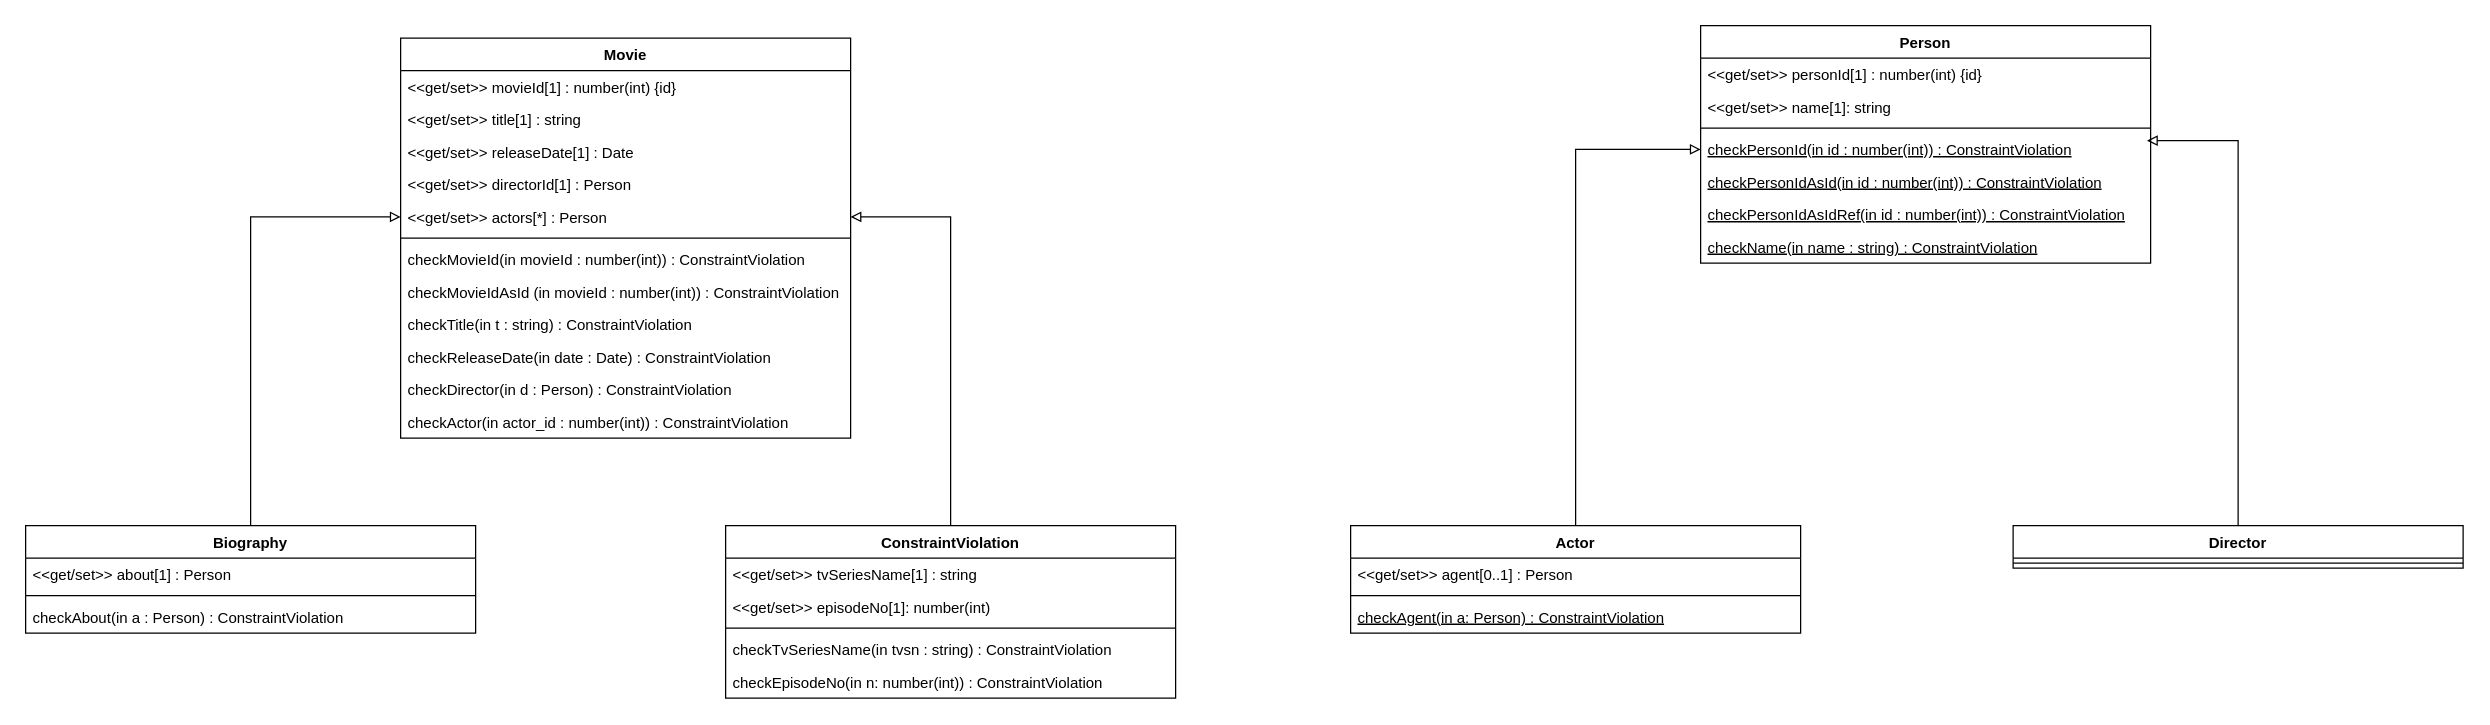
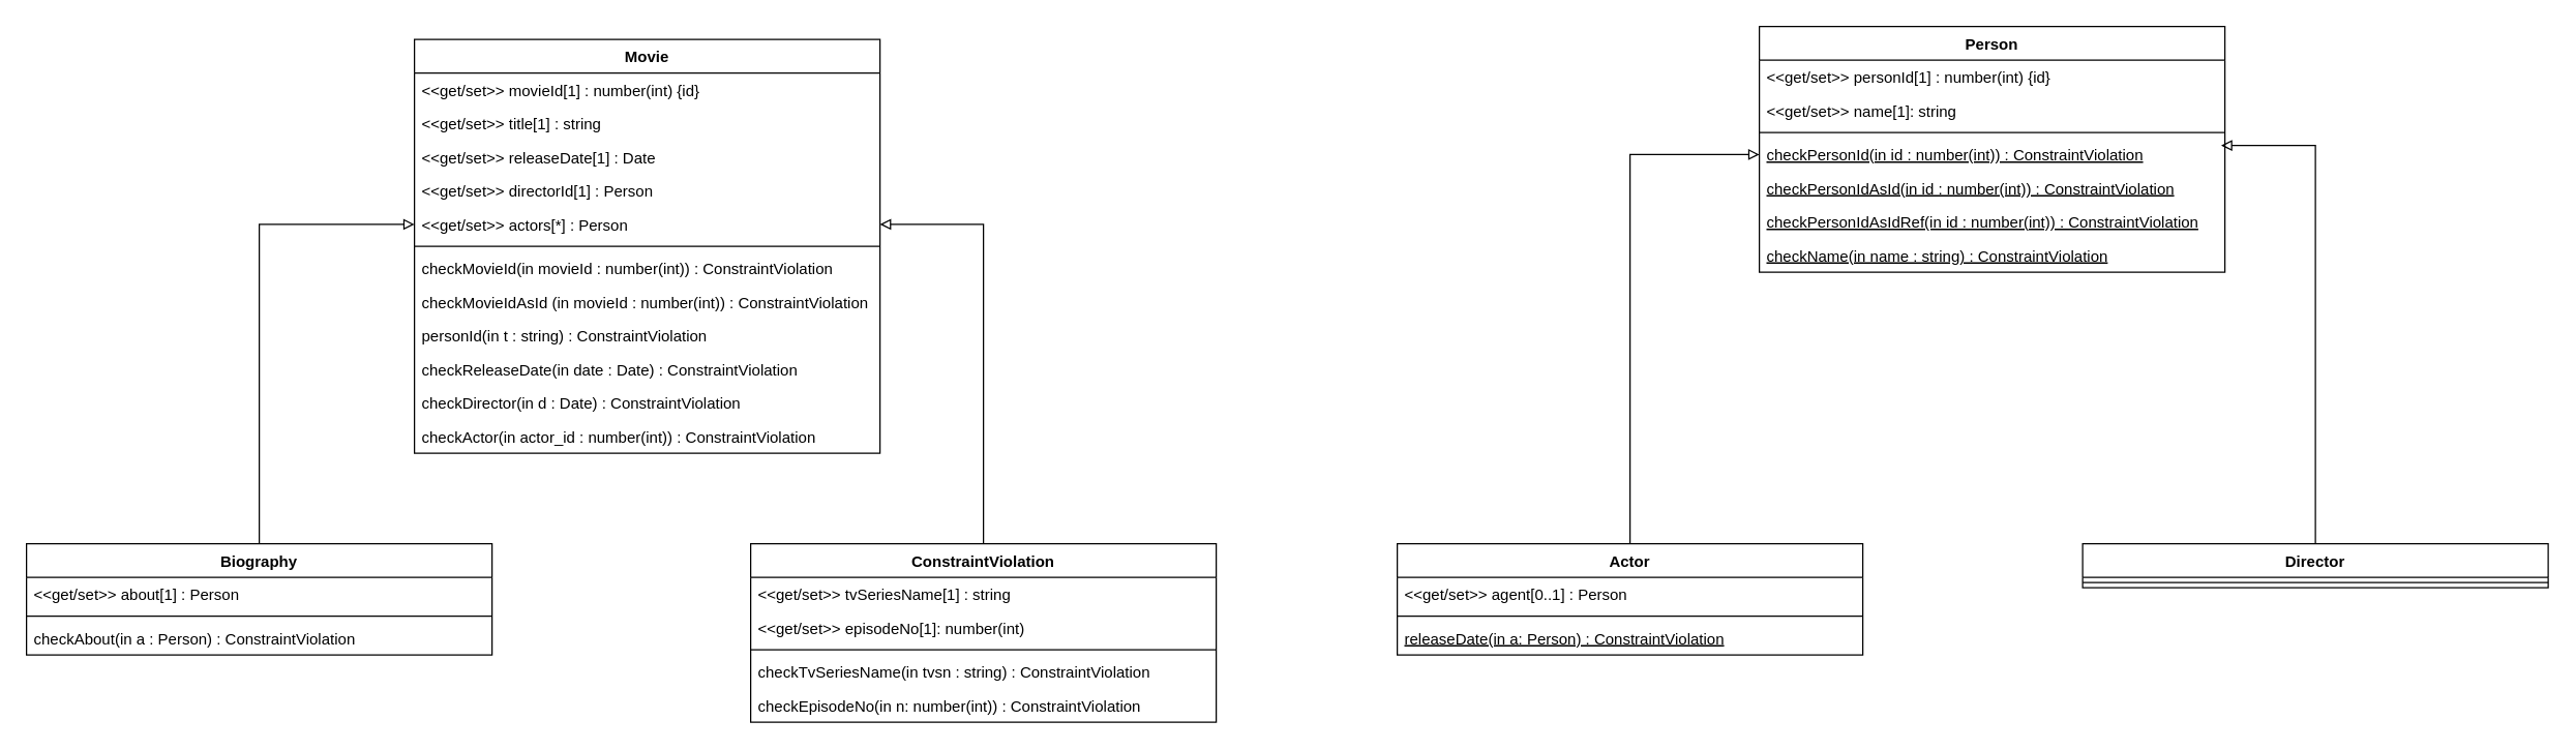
  <mxCell id="0" />
  <mxCell id="1" parent="0" />
  <mxCell id="2" style="edgeStyle=orthogonalEdgeStyle;rounded=0;orthogonalLoop=1;jettySize=auto;html=1;entryX=0;entryY=0.5;entryDx=0;entryDy=0;endArrow=block;endFill=0;strokeColor=#000000;strokeWidth=1;" edge="1" parent="1" source="3" target="28"><mxGeometry relative="1" as="geometry" /></mxCell>
  <mxCell id="3" value="Biography" style="swimlane;fontStyle=1;align=center;verticalAlign=top;childLayout=stackLayout;horizontal=1;startSize=26;horizontalStack=0;resizeParent=1;resizeParentMax=0;resizeLast=0;collapsible=1;marginBottom=0;" parent="1" vertex="1"><mxGeometry x="20" y="420" width="360" height="86" as="geometry"><mxRectangle x="30" y="80" width="70" height="26" as="alternateBounds" /></mxGeometry></mxCell>
  <mxCell id="4" value="&lt;&lt;get/set&gt;&gt; about[1] : Person" style="text;strokeColor=none;fillColor=none;align=left;verticalAlign=top;spacingLeft=4;spacingRight=4;overflow=hidden;rotatable=0;points=[[0,0.5],[1,0.5]];portConstraint=eastwest;" vertex="1" parent="3"><mxGeometry y="26" width="360" height="26" as="geometry" /></mxCell>
  <mxCell id="5" value="" style="line;strokeWidth=1;fillColor=none;align=left;verticalAlign=middle;spacingTop=-1;spacingLeft=3;spacingRight=3;rotatable=0;labelPosition=right;points=[];portConstraint=eastwest;" parent="3" vertex="1"><mxGeometry y="52" width="360" height="8" as="geometry" /></mxCell>
  <mxCell id="6" value="checkAbout(in a : Person) : ConstraintViolation" style="text;strokeColor=none;fillColor=none;align=left;verticalAlign=top;spacingLeft=4;spacingRight=4;overflow=hidden;rotatable=0;points=[[0,0.5],[1,0.5]];portConstraint=eastwest;" parent="3" vertex="1"><mxGeometry y="60" width="360" height="26" as="geometry" /></mxCell>
  <mxCell id="7" value="Person" style="swimlane;fontStyle=1;align=center;verticalAlign=top;childLayout=stackLayout;horizontal=1;startSize=26;horizontalStack=0;resizeParent=1;resizeParentMax=0;resizeLast=0;collapsible=1;marginBottom=0;" parent="1" vertex="1"><mxGeometry x="1360" y="20" width="360" height="190" as="geometry" /></mxCell>
  <mxCell id="8" value="&lt;&lt;get/set&gt;&gt; personId[1] : number(int) {id}&#10;" style="text;strokeColor=none;fillColor=none;align=left;verticalAlign=top;spacingLeft=4;spacingRight=4;overflow=hidden;rotatable=0;points=[[0,0.5],[1,0.5]];portConstraint=eastwest;" parent="7" vertex="1"><mxGeometry y="26" width="360" height="26" as="geometry" /></mxCell>
  <mxCell id="9" value="&lt;&lt;get/set&gt;&gt; name[1]: string" style="text;strokeColor=none;fillColor=none;align=left;verticalAlign=top;spacingLeft=4;spacingRight=4;overflow=hidden;rotatable=0;points=[[0,0.5],[1,0.5]];portConstraint=eastwest;" parent="7" vertex="1"><mxGeometry y="52" width="360" height="26" as="geometry" /></mxCell>
  <mxCell id="10" value="" style="line;strokeWidth=1;fillColor=none;align=left;verticalAlign=middle;spacingTop=-1;spacingLeft=3;spacingRight=3;rotatable=0;labelPosition=right;points=[];portConstraint=eastwest;" parent="7" vertex="1"><mxGeometry y="78" width="360" height="8" as="geometry" /></mxCell>
  <mxCell id="11" value="checkPersonId(in id : number(int)) : ConstraintViolation" style="text;strokeColor=none;fillColor=none;align=left;verticalAlign=top;spacingLeft=4;spacingRight=4;overflow=hidden;rotatable=0;points=[[0,0.5],[1,0.5]];portConstraint=eastwest;fontStyle=4" parent="7" vertex="1"><mxGeometry y="86" width="360" height="26" as="geometry" /></mxCell>
  <mxCell id="12" value="checkPersonIdAsId(in id : number(int)) : ConstraintViolation" style="text;strokeColor=none;fillColor=none;align=left;verticalAlign=top;spacingLeft=4;spacingRight=4;overflow=hidden;rotatable=0;points=[[0,0.5],[1,0.5]];portConstraint=eastwest;fontStyle=4" parent="7" vertex="1"><mxGeometry y="112" width="360" height="26" as="geometry" /></mxCell>
  <mxCell id="13" value="checkPersonIdAsIdRef(in id : number(int)) : ConstraintViolation" style="text;strokeColor=none;fillColor=none;align=left;verticalAlign=top;spacingLeft=4;spacingRight=4;overflow=hidden;rotatable=0;points=[[0,0.5],[1,0.5]];portConstraint=eastwest;fontStyle=4" parent="7" vertex="1"><mxGeometry y="138" width="360" height="26" as="geometry" /></mxCell>
  <mxCell id="14" value="checkName(in name : string) : ConstraintViolation" style="text;strokeColor=none;fillColor=none;align=left;verticalAlign=top;spacingLeft=4;spacingRight=4;overflow=hidden;rotatable=0;points=[[0,0.5],[1,0.5]];portConstraint=eastwest;fontStyle=4" parent="7" vertex="1"><mxGeometry y="164" width="360" height="26" as="geometry" /></mxCell>
  <mxCell id="15" style="edgeStyle=orthogonalEdgeStyle;rounded=0;orthogonalLoop=1;jettySize=auto;html=1;endArrow=block;endFill=0;strokeWidth=1;entryX=0;entryY=0.5;entryDx=0;entryDy=0;exitX=0.5;exitY=0;exitDx=0;exitDy=0;" edge="1" parent="1" source="16" target="11"><mxGeometry relative="1" as="geometry"><mxPoint x="1330" y="120" as="targetPoint" /><Array as="points"><mxPoint x="1260" y="240" /><mxPoint x="1260" y="240" /><mxPoint x="1260" y="119" /></Array></mxGeometry></mxCell>
  <mxCell id="16" value="Actor" style="swimlane;fontStyle=1;align=center;verticalAlign=top;childLayout=stackLayout;horizontal=1;startSize=26;horizontalStack=0;resizeParent=1;resizeParentMax=0;resizeLast=0;collapsible=1;marginBottom=0;" vertex="1" parent="1"><mxGeometry x="1080" y="420" width="360" height="86" as="geometry" /></mxCell>
  <mxCell id="17" value="&lt;&lt;get/set&gt;&gt; agent[0..1] : Person&#10;" style="text;strokeColor=none;fillColor=none;align=left;verticalAlign=top;spacingLeft=4;spacingRight=4;overflow=hidden;rotatable=0;points=[[0,0.5],[1,0.5]];portConstraint=eastwest;" vertex="1" parent="16"><mxGeometry y="26" width="360" height="26" as="geometry" /></mxCell>
  <mxCell id="18" value="" style="line;strokeWidth=1;fillColor=none;align=left;verticalAlign=middle;spacingTop=-1;spacingLeft=3;spacingRight=3;rotatable=0;labelPosition=right;points=[];portConstraint=eastwest;" vertex="1" parent="16"><mxGeometry y="52" width="360" height="8" as="geometry" /></mxCell>
- <mxCell id="19" value="checkAgent(in a: Person) : ConstraintViolation" style="text;strokeColor=none;fillColor=none;align=left;verticalAlign=top;spacingLeft=4;spacingRight=4;overflow=hidden;rotatable=0;points=[[0,0.5],[1,0.5]];portConstraint=eastwest;fontStyle=4" vertex="1" parent="16"><mxGeometry y="60" width="360" height="26" as="geometry" /></mxCell>
+ <mxCell id="19" value="releaseDate(in a: Person) : ConstraintViolation" style="text;strokeColor=none;fillColor=none;align=left;verticalAlign=top;spacingLeft=4;spacingRight=4;overflow=hidden;rotatable=0;points=[[0,0.5],[1,0.5]];portConstraint=eastwest;fontStyle=4" vertex="1" parent="16"><mxGeometry y="60" width="360" height="26" as="geometry" /></mxCell>
  <mxCell id="20" style="edgeStyle=orthogonalEdgeStyle;rounded=0;orthogonalLoop=1;jettySize=auto;html=1;entryX=0.992;entryY=0.231;entryDx=0;entryDy=0;entryPerimeter=0;endArrow=block;endFill=0;strokeColor=#000000;strokeWidth=1;" edge="1" parent="1" source="21" target="11"><mxGeometry relative="1" as="geometry" /></mxCell>
  <mxCell id="21" value="Director" style="swimlane;fontStyle=1;align=center;verticalAlign=top;childLayout=stackLayout;horizontal=1;startSize=26;horizontalStack=0;resizeParent=1;resizeParentMax=0;resizeLast=0;collapsible=1;marginBottom=0;" vertex="1" parent="1"><mxGeometry x="1610" y="420" width="360" height="34" as="geometry" /></mxCell>
  <mxCell id="22" value="" style="line;strokeWidth=1;fillColor=none;align=left;verticalAlign=middle;spacingTop=-1;spacingLeft=3;spacingRight=3;rotatable=0;labelPosition=right;points=[];portConstraint=eastwest;" vertex="1" parent="21"><mxGeometry y="26" width="360" height="8" as="geometry" /></mxCell>
  <mxCell id="23" value="Movie" style="swimlane;fontStyle=1;align=center;verticalAlign=top;childLayout=stackLayout;horizontal=1;startSize=26;horizontalStack=0;resizeParent=1;resizeParentMax=0;resizeLast=0;collapsible=1;marginBottom=0;" vertex="1" parent="1"><mxGeometry x="320" y="30" width="360" height="320" as="geometry"><mxRectangle x="30" y="80" width="70" height="26" as="alternateBounds" /></mxGeometry></mxCell>
  <mxCell id="24" value="&lt;&lt;get/set&gt;&gt; movieId[1] : number(int) {id}&#10;" style="text;strokeColor=none;fillColor=none;align=left;verticalAlign=top;spacingLeft=4;spacingRight=4;overflow=hidden;rotatable=0;points=[[0,0.5],[1,0.5]];portConstraint=eastwest;" vertex="1" parent="23"><mxGeometry y="26" width="360" height="26" as="geometry" /></mxCell>
  <mxCell id="25" value="&lt;&lt;get/set&gt;&gt; title[1] : string" style="text;strokeColor=none;fillColor=none;align=left;verticalAlign=top;spacingLeft=4;spacingRight=4;overflow=hidden;rotatable=0;points=[[0,0.5],[1,0.5]];portConstraint=eastwest;" vertex="1" parent="23"><mxGeometry y="52" width="360" height="26" as="geometry" /></mxCell>
  <mxCell id="26" value="&lt;&lt;get/set&gt;&gt; releaseDate[1] : Date&#10;" style="text;strokeColor=none;fillColor=none;align=left;verticalAlign=top;spacingLeft=4;spacingRight=4;overflow=hidden;rotatable=0;points=[[0,0.5],[1,0.5]];portConstraint=eastwest;" vertex="1" parent="23"><mxGeometry y="78" width="360" height="26" as="geometry" /></mxCell>
  <mxCell id="27" value="&lt;&lt;get/set&gt;&gt; directorId[1] : Person&#10;" style="text;strokeColor=none;fillColor=none;align=left;verticalAlign=top;spacingLeft=4;spacingRight=4;overflow=hidden;rotatable=0;points=[[0,0.5],[1,0.5]];portConstraint=eastwest;" vertex="1" parent="23"><mxGeometry y="104" width="360" height="26" as="geometry" /></mxCell>
  <mxCell id="28" value="&lt;&lt;get/set&gt;&gt; actors[*] : Person&#10;" style="text;strokeColor=none;fillColor=none;align=left;verticalAlign=top;spacingLeft=4;spacingRight=4;overflow=hidden;rotatable=0;points=[[0,0.5],[1,0.5]];portConstraint=eastwest;" vertex="1" parent="23"><mxGeometry y="130" width="360" height="26" as="geometry" /></mxCell>
  <mxCell id="29" value="" style="line;strokeWidth=1;fillColor=none;align=left;verticalAlign=middle;spacingTop=-1;spacingLeft=3;spacingRight=3;rotatable=0;labelPosition=right;points=[];portConstraint=eastwest;" vertex="1" parent="23"><mxGeometry y="156" width="360" height="8" as="geometry" /></mxCell>
  <mxCell id="30" value="checkMovieId(in movieId : number(int)) : ConstraintViolation" style="text;strokeColor=none;fillColor=none;align=left;verticalAlign=top;spacingLeft=4;spacingRight=4;overflow=hidden;rotatable=0;points=[[0,0.5],[1,0.5]];portConstraint=eastwest;" vertex="1" parent="23"><mxGeometry y="164" width="360" height="26" as="geometry" /></mxCell>
  <mxCell id="31" value="checkMovieIdAsId (in movieId : number(int)) : ConstraintViolation" style="text;strokeColor=none;fillColor=none;align=left;verticalAlign=top;spacingLeft=4;spacingRight=4;overflow=hidden;rotatable=0;points=[[0,0.5],[1,0.5]];portConstraint=eastwest;" vertex="1" parent="23"><mxGeometry y="190" width="360" height="26" as="geometry" /></mxCell>
- <mxCell id="32" value="checkTitle(in t : string) : ConstraintViolation" style="text;strokeColor=none;fillColor=none;align=left;verticalAlign=top;spacingLeft=4;spacingRight=4;overflow=hidden;rotatable=0;points=[[0,0.5],[1,0.5]];portConstraint=eastwest;" vertex="1" parent="23"><mxGeometry y="216" width="360" height="26" as="geometry" /></mxCell>
+ <mxCell id="32" value="personId(in t : string) : ConstraintViolation" style="text;strokeColor=none;fillColor=none;align=left;verticalAlign=top;spacingLeft=4;spacingRight=4;overflow=hidden;rotatable=0;points=[[0,0.5],[1,0.5]];portConstraint=eastwest;" vertex="1" parent="23"><mxGeometry y="216" width="360" height="26" as="geometry" /></mxCell>
  <mxCell id="33" value="checkReleaseDate(in date : Date) : ConstraintViolation&#10;&#10; " style="text;strokeColor=none;fillColor=none;align=left;verticalAlign=top;spacingLeft=4;spacingRight=4;overflow=hidden;rotatable=0;points=[[0,0.5],[1,0.5]];portConstraint=eastwest;" vertex="1" parent="23"><mxGeometry y="242" width="360" height="26" as="geometry" /></mxCell>
- <mxCell id="34" value="checkDirector(in d : Person) : ConstraintViolation" style="text;strokeColor=none;fillColor=none;align=left;verticalAlign=top;spacingLeft=4;spacingRight=4;overflow=hidden;rotatable=0;points=[[0,0.5],[1,0.5]];portConstraint=eastwest;" vertex="1" parent="23"><mxGeometry y="268" width="360" height="26" as="geometry" /></mxCell>
+ <mxCell id="34" value="checkDirector(in d : Date) : ConstraintViolation" style="text;strokeColor=none;fillColor=none;align=left;verticalAlign=top;spacingLeft=4;spacingRight=4;overflow=hidden;rotatable=0;points=[[0,0.5],[1,0.5]];portConstraint=eastwest;" vertex="1" parent="23"><mxGeometry y="268" width="360" height="26" as="geometry" /></mxCell>
  <mxCell id="35" value="checkActor(in actor_id : number(int)) : ConstraintViolation" style="text;strokeColor=none;fillColor=none;align=left;verticalAlign=top;spacingLeft=4;spacingRight=4;overflow=hidden;rotatable=0;points=[[0,0.5],[1,0.5]];portConstraint=eastwest;" vertex="1" parent="23"><mxGeometry y="294" width="360" height="26" as="geometry" /></mxCell>
  <mxCell id="36" style="edgeStyle=orthogonalEdgeStyle;rounded=0;orthogonalLoop=1;jettySize=auto;html=1;entryX=1;entryY=0.5;entryDx=0;entryDy=0;endArrow=block;endFill=0;strokeColor=#000000;strokeWidth=1;" edge="1" parent="1" source="37" target="28"><mxGeometry relative="1" as="geometry" /></mxCell>
  <mxCell id="37" value="ConstraintViolation" style="swimlane;fontStyle=1;align=center;verticalAlign=top;childLayout=stackLayout;horizontal=1;startSize=26;horizontalStack=0;resizeParent=1;resizeParentMax=0;resizeLast=0;collapsible=1;marginBottom=0;" vertex="1" parent="1"><mxGeometry x="580" y="420" width="360" height="138" as="geometry"><mxRectangle x="30" y="80" width="70" height="26" as="alternateBounds" /></mxGeometry></mxCell>
  <mxCell id="38" value="&lt;&lt;get/set&gt;&gt; tvSeriesName[1] : string&#10;" style="text;strokeColor=none;fillColor=none;align=left;verticalAlign=top;spacingLeft=4;spacingRight=4;overflow=hidden;rotatable=0;points=[[0,0.5],[1,0.5]];portConstraint=eastwest;" vertex="1" parent="37"><mxGeometry y="26" width="360" height="26" as="geometry" /></mxCell>
  <mxCell id="39" value="&lt;&lt;get/set&gt;&gt; episodeNo[1]: number(int)" style="text;strokeColor=none;fillColor=none;align=left;verticalAlign=top;spacingLeft=4;spacingRight=4;overflow=hidden;rotatable=0;points=[[0,0.5],[1,0.5]];portConstraint=eastwest;" vertex="1" parent="37"><mxGeometry y="52" width="360" height="26" as="geometry" /></mxCell>
  <mxCell id="40" value="" style="line;strokeWidth=1;fillColor=none;align=left;verticalAlign=middle;spacingTop=-1;spacingLeft=3;spacingRight=3;rotatable=0;labelPosition=right;points=[];portConstraint=eastwest;" vertex="1" parent="37"><mxGeometry y="78" width="360" height="8" as="geometry" /></mxCell>
  <mxCell id="41" value="checkTvSeriesName(in tvsn : string) : ConstraintViolation " style="text;strokeColor=none;fillColor=none;align=left;verticalAlign=top;spacingLeft=4;spacingRight=4;overflow=hidden;rotatable=0;points=[[0,0.5],[1,0.5]];portConstraint=eastwest;" vertex="1" parent="37"><mxGeometry y="86" width="360" height="26" as="geometry" /></mxCell>
  <mxCell id="42" value="checkEpisodeNo(in n: number(int)) : ConstraintViolation" style="text;strokeColor=none;fillColor=none;align=left;verticalAlign=top;spacingLeft=4;spacingRight=4;overflow=hidden;rotatable=0;points=[[0,0.5],[1,0.5]];portConstraint=eastwest;" vertex="1" parent="37"><mxGeometry y="112" width="360" height="26" as="geometry" /></mxCell>
